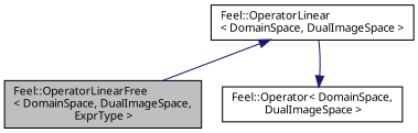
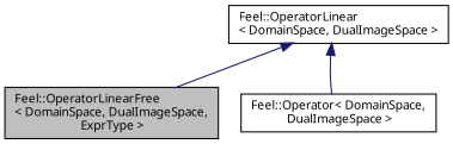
  digraph {
    fontname="Noto Sans"
    node [color=black fillcolor=white fontname="Noto Sans" fontsize=10 shape=record style=filled]
    edge [color=midnightblue dir=back fontname="Noto Sans" fontsize=10 labelfontname=Helvetica labelfontsize=10 style=solid]
    n1 [fillcolor=grey75 fontcolor=black height=0.2 label="Feel::OperatorLinearFree\l\< DomainSpace, DualImageSpace,\l ExprType \>" width=0.4]
    n2 [height=0.2 label="Feel::OperatorLinear\l\< DomainSpace, DualImageSpace \>" width=0.4]
    n3 [height=0.2 label="Feel::Operator\< DomainSpace,\l DualImageSpace \>" width=0.4]
    n2 -> n1
-   n3 -> n2
+   n2 -> n3
  }
